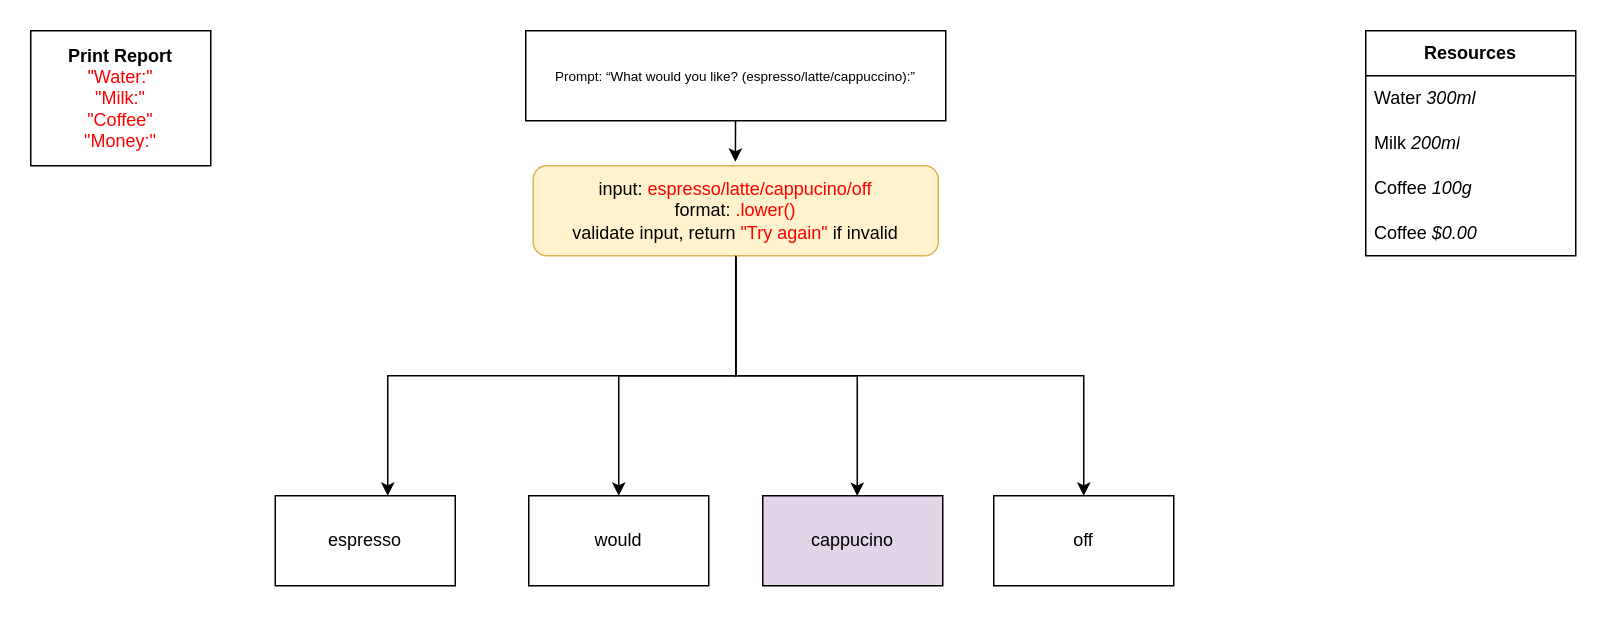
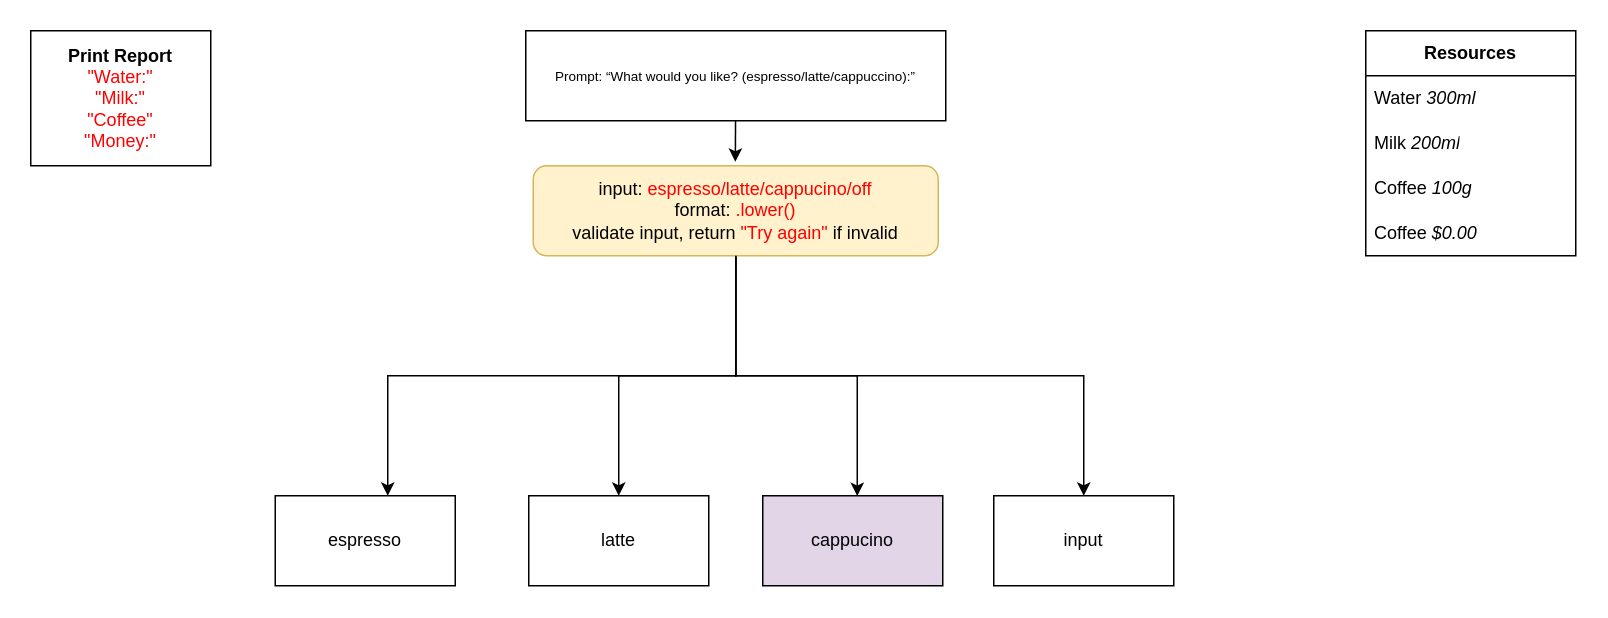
  <mxCell id="0" />
  <mxCell id="1" parent="0" />
  <mxCell id="2" value="&lt;font style=&quot;font-size: 9px;&quot;&gt;Prompt: “What would you like? (espresso/latte/cappuccino):”&lt;/font&gt;" style="rounded=0;whiteSpace=wrap;html=1;" vertex="1" parent="1"><mxGeometry x="350" y="20" width="280" height="60" as="geometry" /></mxCell>
  <mxCell id="3" style="edgeStyle=orthogonalEdgeStyle;rounded=0;orthogonalLoop=1;jettySize=auto;html=1;entryX=0.5;entryY=0;entryDx=0;entryDy=0;" edge="1" parent="1" source="6" target="9"><mxGeometry relative="1" as="geometry" /></mxCell>
  <mxCell id="4" style="edgeStyle=orthogonalEdgeStyle;rounded=0;orthogonalLoop=1;jettySize=auto;html=1;" edge="1" parent="1" source="6" target="8"><mxGeometry relative="1" as="geometry"><Array as="points"><mxPoint x="490" y="250" /><mxPoint x="258" y="250" /></Array></mxGeometry></mxCell>
  <mxCell id="5" style="edgeStyle=orthogonalEdgeStyle;rounded=0;orthogonalLoop=1;jettySize=auto;html=1;entryX=0.5;entryY=0;entryDx=0;entryDy=0;" edge="1" parent="1" source="6" target="11"><mxGeometry relative="1" as="geometry"><Array as="points"><mxPoint x="490" y="250" /><mxPoint x="722" y="250" /></Array></mxGeometry></mxCell>
  <mxCell id="6" value="&lt;div&gt;input: &lt;span style=&quot;color: rgb(255, 0, 0);&quot;&gt;espresso/latte/cappucino/off&lt;/span&gt;&lt;/div&gt;&lt;div&gt;format: &lt;span style=&quot;color: rgb(255, 0, 0);&quot;&gt;.lower()&lt;/span&gt;&lt;/div&gt;&lt;div&gt;validate input, return &lt;span style=&quot;color: rgb(255, 0, 0);&quot;&gt;&quot;Try again&quot;&lt;/span&gt; if invalid&lt;br&gt;&lt;/div&gt;" style="rounded=1;whiteSpace=wrap;html=1;fillColor=#fff2cc;strokeColor=#d6b656;" vertex="1" parent="1"><mxGeometry x="355" y="110" width="270" height="60" as="geometry" /></mxCell>
  <mxCell id="7" style="edgeStyle=none;rounded=0;orthogonalLoop=1;jettySize=auto;html=1;entryX=0.499;entryY=-0.044;entryDx=0;entryDy=0;entryPerimeter=0;" edge="1" parent="1" source="2" target="6"><mxGeometry relative="1" as="geometry" /></mxCell>
  <mxCell id="8" value="espresso" style="rounded=0;whiteSpace=wrap;html=1;" vertex="1" parent="1"><mxGeometry x="183" y="330" width="120" height="60" as="geometry" /></mxCell>
- <mxCell id="9" value="would" style="rounded=0;whiteSpace=wrap;html=1;" vertex="1" parent="1"><mxGeometry x="352" y="330" width="120" height="60" as="geometry" /></mxCell>
+ <mxCell id="9" value="latte" style="rounded=0;whiteSpace=wrap;html=1;" vertex="1" parent="1"><mxGeometry x="352" y="330" width="120" height="60" as="geometry" /></mxCell>
  <mxCell id="10" value="cappucino" style="rounded=0;whiteSpace=wrap;html=1;fillColor=#e1d5e7;" vertex="1" parent="1"><mxGeometry x="508" y="330" width="120" height="60" as="geometry" /></mxCell>
- <mxCell id="11" value="off" style="rounded=0;whiteSpace=wrap;html=1;" vertex="1" parent="1"><mxGeometry x="662" y="330" width="120" height="60" as="geometry" /></mxCell>
+ <mxCell id="11" value="input" style="rounded=0;whiteSpace=wrap;html=1;" vertex="1" parent="1"><mxGeometry x="662" y="330" width="120" height="60" as="geometry" /></mxCell>
  <mxCell id="12" style="edgeStyle=orthogonalEdgeStyle;rounded=0;orthogonalLoop=1;jettySize=auto;html=1;entryX=0.525;entryY=0.003;entryDx=0;entryDy=0;entryPerimeter=0;" edge="1" parent="1" source="6" target="10"><mxGeometry relative="1" as="geometry" /></mxCell>
  <mxCell id="13" value="&lt;div&gt;&lt;b&gt;Print Report&lt;/b&gt;&lt;/div&gt;&lt;div&gt;&lt;span style=&quot;color: rgb(255, 0, 0);&quot;&gt;&quot;Water:&quot;&lt;/span&gt;&lt;/div&gt;&lt;div&gt;&lt;span style=&quot;color: rgb(255, 0, 0);&quot;&gt;&quot;Milk:&quot;&lt;/span&gt;&lt;/div&gt;&lt;div&gt;&lt;span style=&quot;color: rgb(255, 0, 0);&quot;&gt;&quot;Coffee&quot;&lt;/span&gt;&lt;/div&gt;&lt;div&gt;&lt;span style=&quot;color: rgb(255, 0, 0);&quot;&gt;&quot;Money:&quot;&lt;br&gt;&lt;/span&gt;&lt;/div&gt;" style="rounded=0;whiteSpace=wrap;html=1;" vertex="1" parent="1"><mxGeometry x="20" y="20" width="120" height="90" as="geometry" /></mxCell>
  <mxCell id="14" value="&lt;b&gt;Resources&lt;/b&gt;" style="swimlane;fontStyle=0;childLayout=stackLayout;horizontal=1;startSize=30;horizontalStack=0;resizeParent=1;resizeParentMax=0;resizeLast=0;collapsible=1;marginBottom=0;whiteSpace=wrap;html=1;" vertex="1" parent="1"><mxGeometry x="910" y="20" width="140" height="150" as="geometry"><mxRectangle x="1000" y="150" width="100" height="30" as="alternateBounds" /></mxGeometry></mxCell>
  <mxCell id="15" value="Water &lt;i&gt;300ml&lt;/i&gt;" style="text;strokeColor=none;fillColor=none;align=left;verticalAlign=middle;spacingLeft=4;spacingRight=4;overflow=hidden;points=[[0,0.5],[1,0.5]];portConstraint=eastwest;rotatable=0;whiteSpace=wrap;html=1;" vertex="1" parent="14"><mxGeometry y="30" width="140" height="30" as="geometry" /></mxCell>
  <mxCell id="16" value="Milk &lt;i&gt;200ml&lt;/i&gt;" style="text;strokeColor=none;fillColor=none;align=left;verticalAlign=middle;spacingLeft=4;spacingRight=4;overflow=hidden;points=[[0,0.5],[1,0.5]];portConstraint=eastwest;rotatable=0;whiteSpace=wrap;html=1;" vertex="1" parent="14"><mxGeometry y="60" width="140" height="30" as="geometry" /></mxCell>
  <mxCell id="17" value="Coffee &lt;i&gt;100g&lt;/i&gt;" style="text;strokeColor=none;fillColor=none;align=left;verticalAlign=middle;spacingLeft=4;spacingRight=4;overflow=hidden;points=[[0,0.5],[1,0.5]];portConstraint=eastwest;rotatable=0;whiteSpace=wrap;html=1;" vertex="1" parent="14"><mxGeometry y="90" width="140" height="30" as="geometry" /></mxCell>
  <mxCell id="18" value="&lt;div&gt;Coffee &lt;i&gt;$0.00&lt;/i&gt;&lt;br&gt;&lt;/div&gt;" style="text;strokeColor=none;fillColor=none;align=left;verticalAlign=middle;spacingLeft=4;spacingRight=4;overflow=hidden;points=[[0,0.5],[1,0.5]];portConstraint=eastwest;rotatable=0;whiteSpace=wrap;html=1;" vertex="1" parent="14"><mxGeometry y="120" width="140" height="30" as="geometry" /></mxCell>
